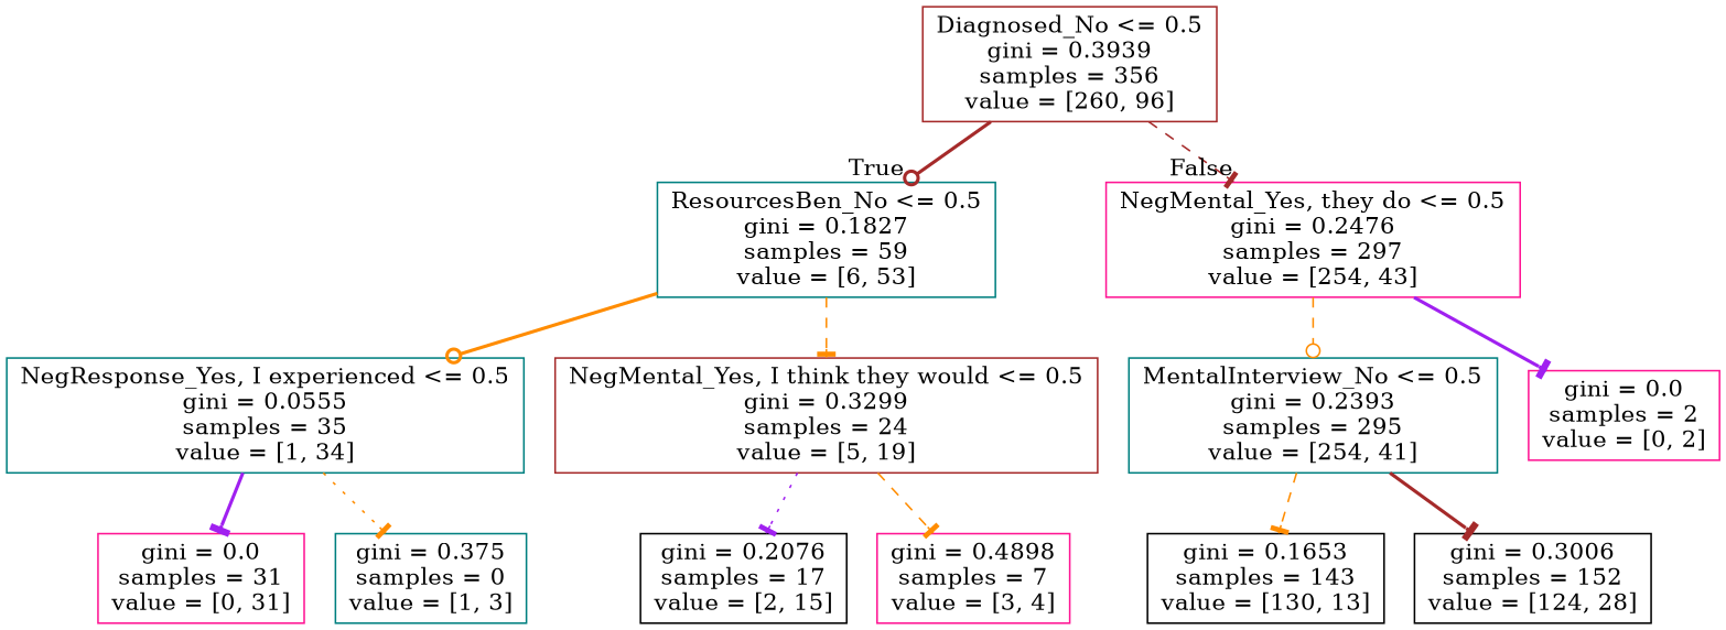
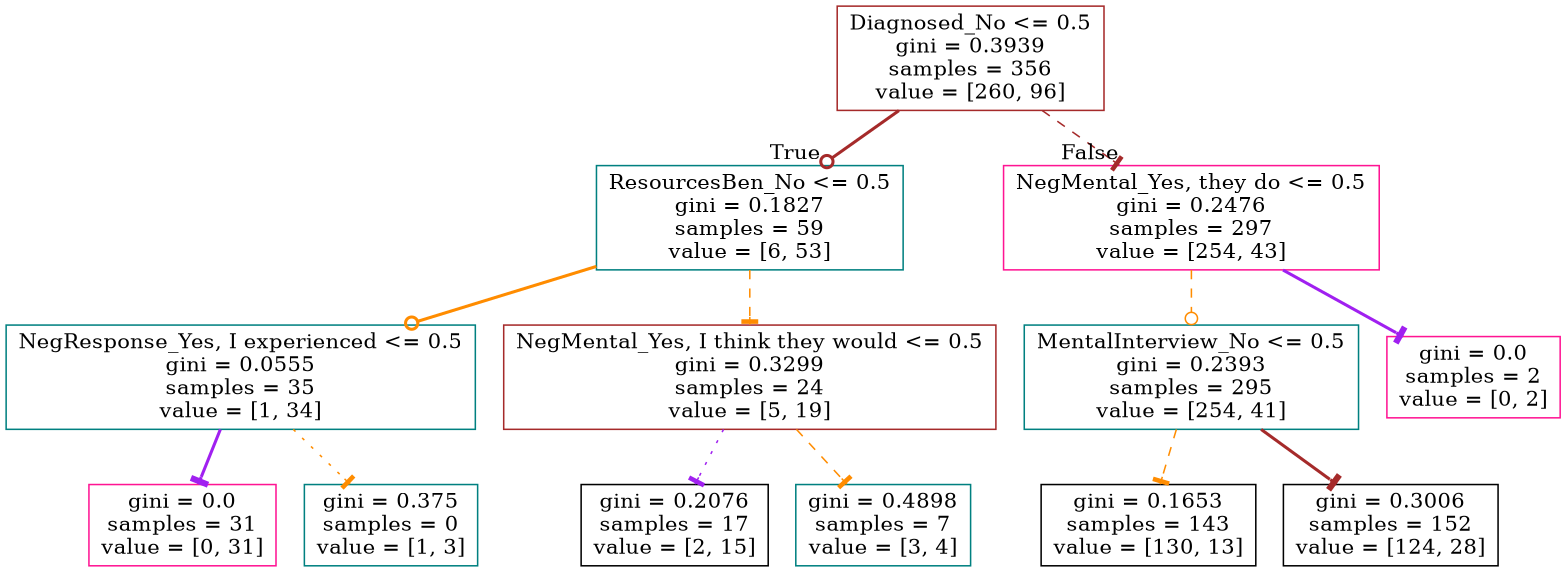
  digraph {
    node [color=teal shape=box]
    edge [arrowhead=tee color=darkorange style=bold]
    n1 [color=brown label="Diagnosed_No <= 0.5\ngini = 0.3939\nsamples = 356\nvalue = [260, 96]"]
    n2 [label="ResourcesBen_No <= 0.5\ngini = 0.1827\nsamples = 59\nvalue = [6, 53]"]
    n3 [color=deeppink label="NegMental_Yes, they do <= 0.5\ngini = 0.2476\nsamples = 297\nvalue = [254, 43]"]
    n4 [label="NegResponse_Yes, I experienced <= 0.5\ngini = 0.0555\nsamples = 35\nvalue = [1, 34]"]
    n5 [color=brown label="NegMental_Yes, I think they would <= 0.5\ngini = 0.3299\nsamples = 24\nvalue = [5, 19]"]
    n6 [label="MentalInterview_No <= 0.5\ngini = 0.2393\nsamples = 295\nvalue = [254, 41]"]
    n7 [color=deeppink label="gini = 0.0\nsamples = 2\nvalue = [0, 2]"]
    n8 [color=deeppink label="gini = 0.0\nsamples = 31\nvalue = [0, 31]"]
    n9 [label="gini = 0.375\nsamples = 0\nvalue = [1, 3]"]
    n10 [color=black label="gini = 0.2076\nsamples = 17\nvalue = [2, 15]"]
-   n11 [color=deeppink label="gini = 0.4898\nsamples = 7\nvalue = [3, 4]"]
+   n11 [label="gini = 0.4898\nsamples = 7\nvalue = [3, 4]"]
    n12 [color=black label="gini = 0.1653\nsamples = 143\nvalue = [130, 13]"]
    n13 [color=black label="gini = 0.3006\nsamples = 152\nvalue = [124, 28]"]
    n1 -> n2 [arrowhead=odot color=brown headlabel=True labelangle=45 labeldistance=2.5]
    n1 -> n3 [color=brown headlabel=False labelangle=-45 labeldistance=2.5 style=dashed]
    n2 -> n4 [arrowhead=odot]
    n2 -> n5 [style=dashed]
    n3 -> n6 [arrowhead=odot style=dashed]
    n3 -> n7 [color=purple]
    n4 -> n8 [color=purple]
    n4 -> n9 [style=dotted]
    n5 -> n10 [color=purple style=dotted]
    n5 -> n11 [style=dashed]
    n6 -> n12 [style=dashed]
    n6 -> n13 [color=brown]
  }
